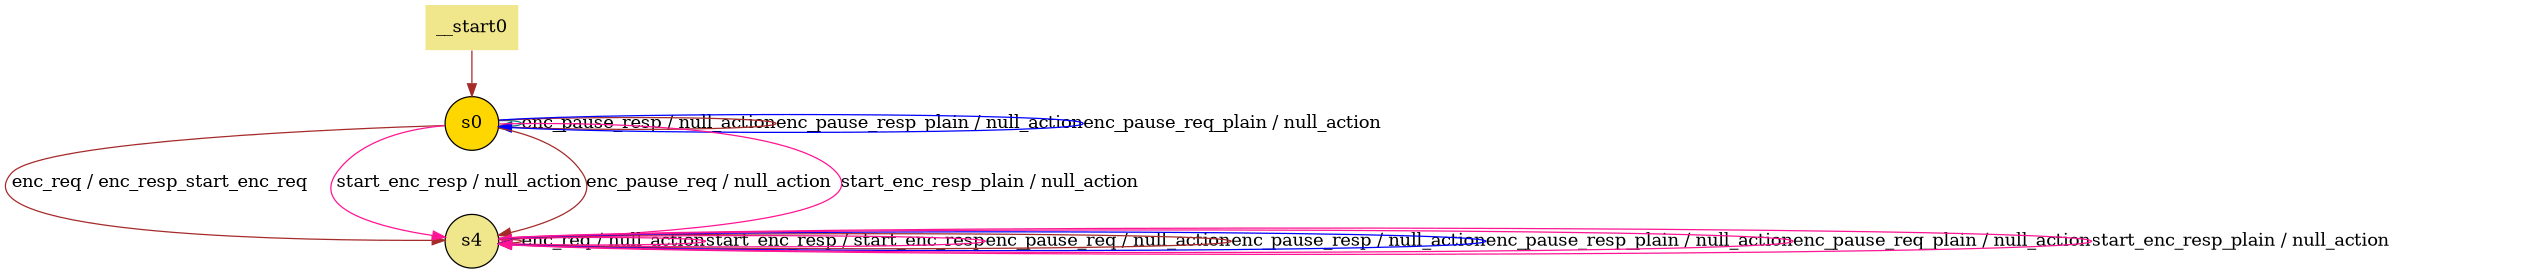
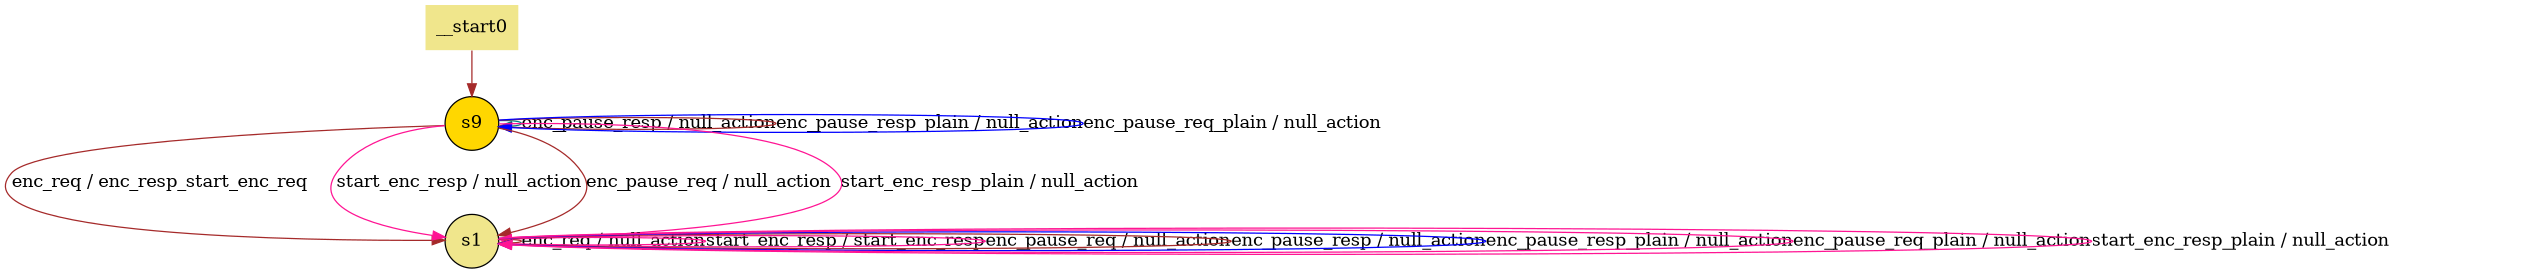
  digraph {
    node [fillcolor=khaki shape=circle style=filled]
    edge [color=brown]
    __start0 [shape=none]
-   n2 [fillcolor=gold label=s0]
-   n3 [label=s4]
+   n2 [fillcolor=gold label=s9]
+   n3 [label=s1]
    __start0 -> n2
    n2 -> n2 [color=teal label="enc_pause_resp / null_action"]
    n2 -> n2 [label="enc_pause_resp_plain / null_action"]
    n2 -> n2 [color=blue label="enc_pause_req_plain / null_action"]
    n2 -> n3 [label="enc_req / enc_resp_start_enc_req"]
    n2 -> n3 [color=deeppink label="start_enc_resp / null_action"]
    n2 -> n3 [label="enc_pause_req / null_action"]
    n2 -> n3 [color=deeppink label="start_enc_resp_plain / null_action"]
    n3 -> n3 [label="enc_req / null_action"]
    n3 -> n3 [color=deeppink label="start_enc_resp / start_enc_resp"]
    n3 -> n3 [color=deeppink label="enc_pause_req / null_action"]
    n3 -> n3 [label="enc_pause_resp / null_action"]
    n3 -> n3 [color=blue label="enc_pause_resp_plain / null_action"]
    n3 -> n3 [color=deeppink label="enc_pause_req_plain / null_action"]
    n3 -> n3 [color=deeppink label="start_enc_resp_plain / null_action"]
  }
